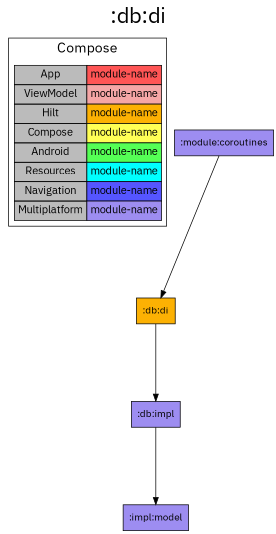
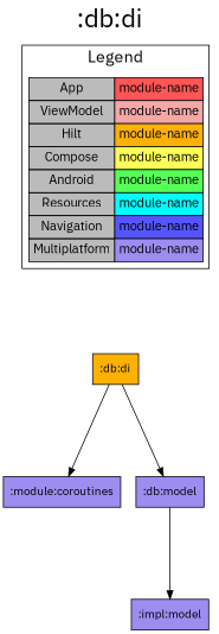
  digraph {
    fontname="IBM Plex Sans"
    fontsize=30
    label=":db:di"
    labelloc=t
    rankdir=TB
    ranksep=1.5
    node [fillcolor="#9D8DF1" fontname="IBM Plex Sans" shape=box style=filled]
    edge [dir=forward fontname="IBM Plex Sans"]
    ":db:di" [fillcolor="#FCB103"]
    n2 [fillcolor="#bbbbbb" fontsize=15 label=< <TABLE BORDER="0" CELLBORDER="1" CELLSPACING="0" CELLPADDING="4"> <TR><TD>App</TD><TD BGCOLOR="#FF5555">module-name</TD></TR> <TR><TD>ViewModel</TD><TD BGCOLOR="#F5A6A6">module-name</TD></TR> <TR><TD>Hilt</TD><TD BGCOLOR="#FCB103">module-name</TD></TR> <TR><TD>Compose</TD><TD BGCOLOR="#FFFF55">module-name</TD></TR> <TR><TD>Android</TD><TD BGCOLOR="#55FF55">module-name</TD></TR> <TR><TD>Resources</TD><TD BGCOLOR="#00FFFF">module-name</TD></TR> <TR><TD>Navigation</TD><TD BGCOLOR="#5555FF">module-name</TD></TR> <TR><TD>Multiplatform</TD><TD BGCOLOR="#9D8DF1">module-name</TD></TR> </TABLE> > margin=0 shape=none]
    n3 [label=":module:coroutines"]
-   ":db:impl"
+   ":db:impl" [label=":db:model"]
    n5 [label=":impl:model"]
    subgraph sub_1 {
      rank=same
      ":db:di"
    }
    subgraph cluster_2 {
      fontsize=20
-     label=Compose
+     label=Legend
      n2
    }
-   n3 -> ":db:di"
+   ":db:di" -> n3
    ":db:di" -> ":db:impl"
    n2 -> ":db:di" [style=invis]
    ":db:impl" -> n5
  }
